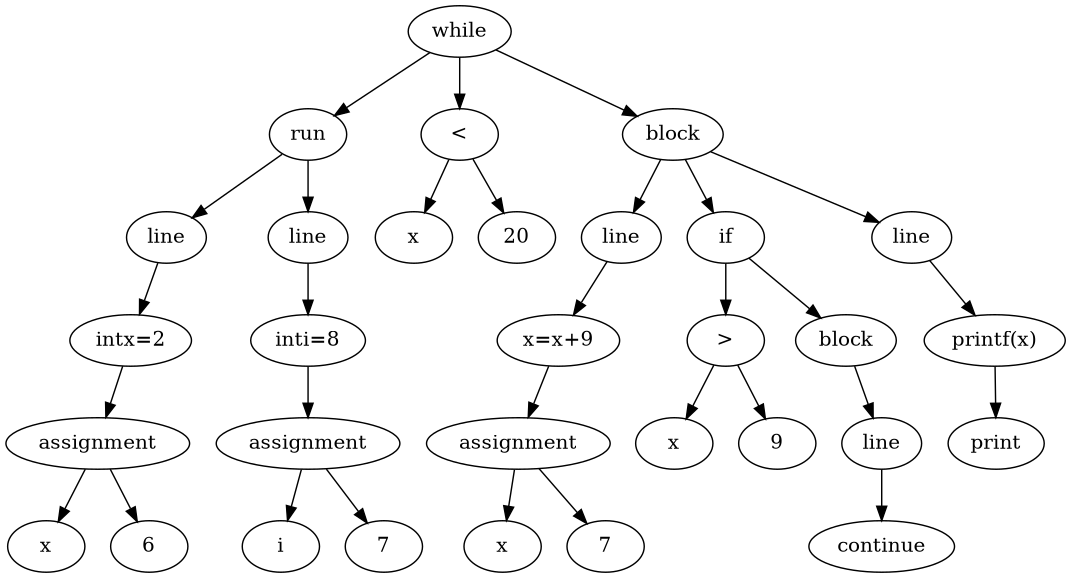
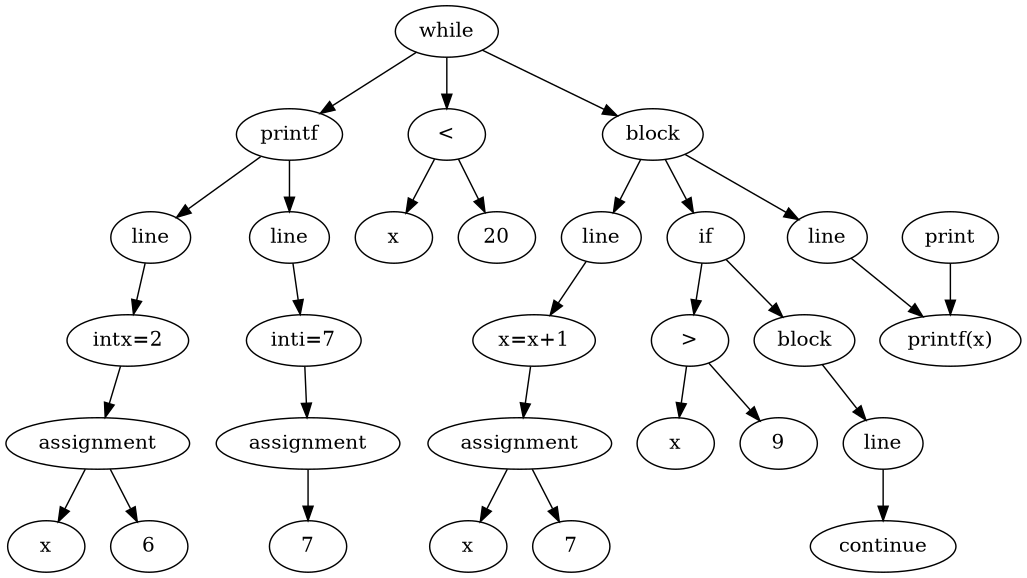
  digraph {
-   n1 [label=run]
+   n1 [label=printf]
    n2 [label=line]
    n3 [label=line]
    n4 [label="intx=2"]
    n5 [label=while]
    n6 [label="<"]
    n7 [label=block]
-   n8 [label="inti=8"]
+   n8 [label="inti=7"]
    n9 [label=assignment]
    n10 [label=x]
    n11 [label=6]
    n12 [label=x]
    n13 [label=20]
    n14 [label=line]
    n15 [label=if]
    n16 [label=line]
-   n17 [label="x=x+9"]
+   n17 [label="x=x+1"]
    n18 [label=">"]
    n19 [label=block]
    n20 [label="printf(x)"]
    n21 [label=assignment]
    n22 [label=x]
    n23 [label=7]
    n24 [label=x]
    n25 [label=9]
    n26 [label=line]
    n27 [label=continue]
    n28 [label=print]
    n29 [label=assignment]
-   n30 [label=i]
    n31 [label=7]
    n1 -> n2
    n1 -> n3
    n2 -> n4
    n3 -> n8
    n4 -> n9
    n5 -> n1
    n5 -> n6
    n5 -> n7
    n6 -> n12
    n6 -> n13
    n7 -> n14
    n7 -> n15
    n7 -> n16
    n8 -> n29
    n9 -> n10
    n9 -> n11
    n14 -> n17
    n15 -> n18
    n15 -> n19
    n16 -> n20
    n17 -> n21
    n18 -> n24
    n18 -> n25
    n19 -> n26
-   n20 -> n28
+   n28 -> n20
    n21 -> n22
    n21 -> n23
    n26 -> n27
-   n29 -> n30
    n29 -> n31
  }
